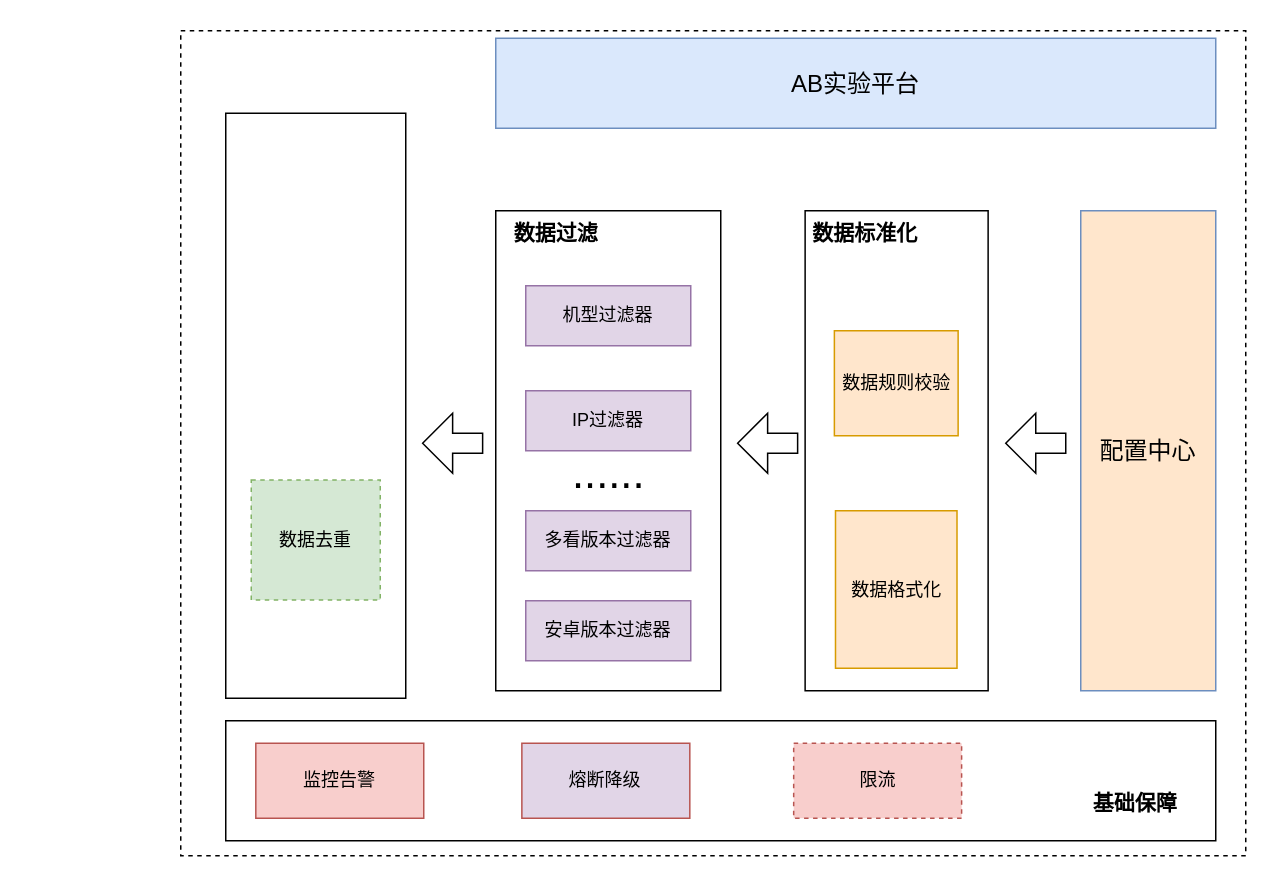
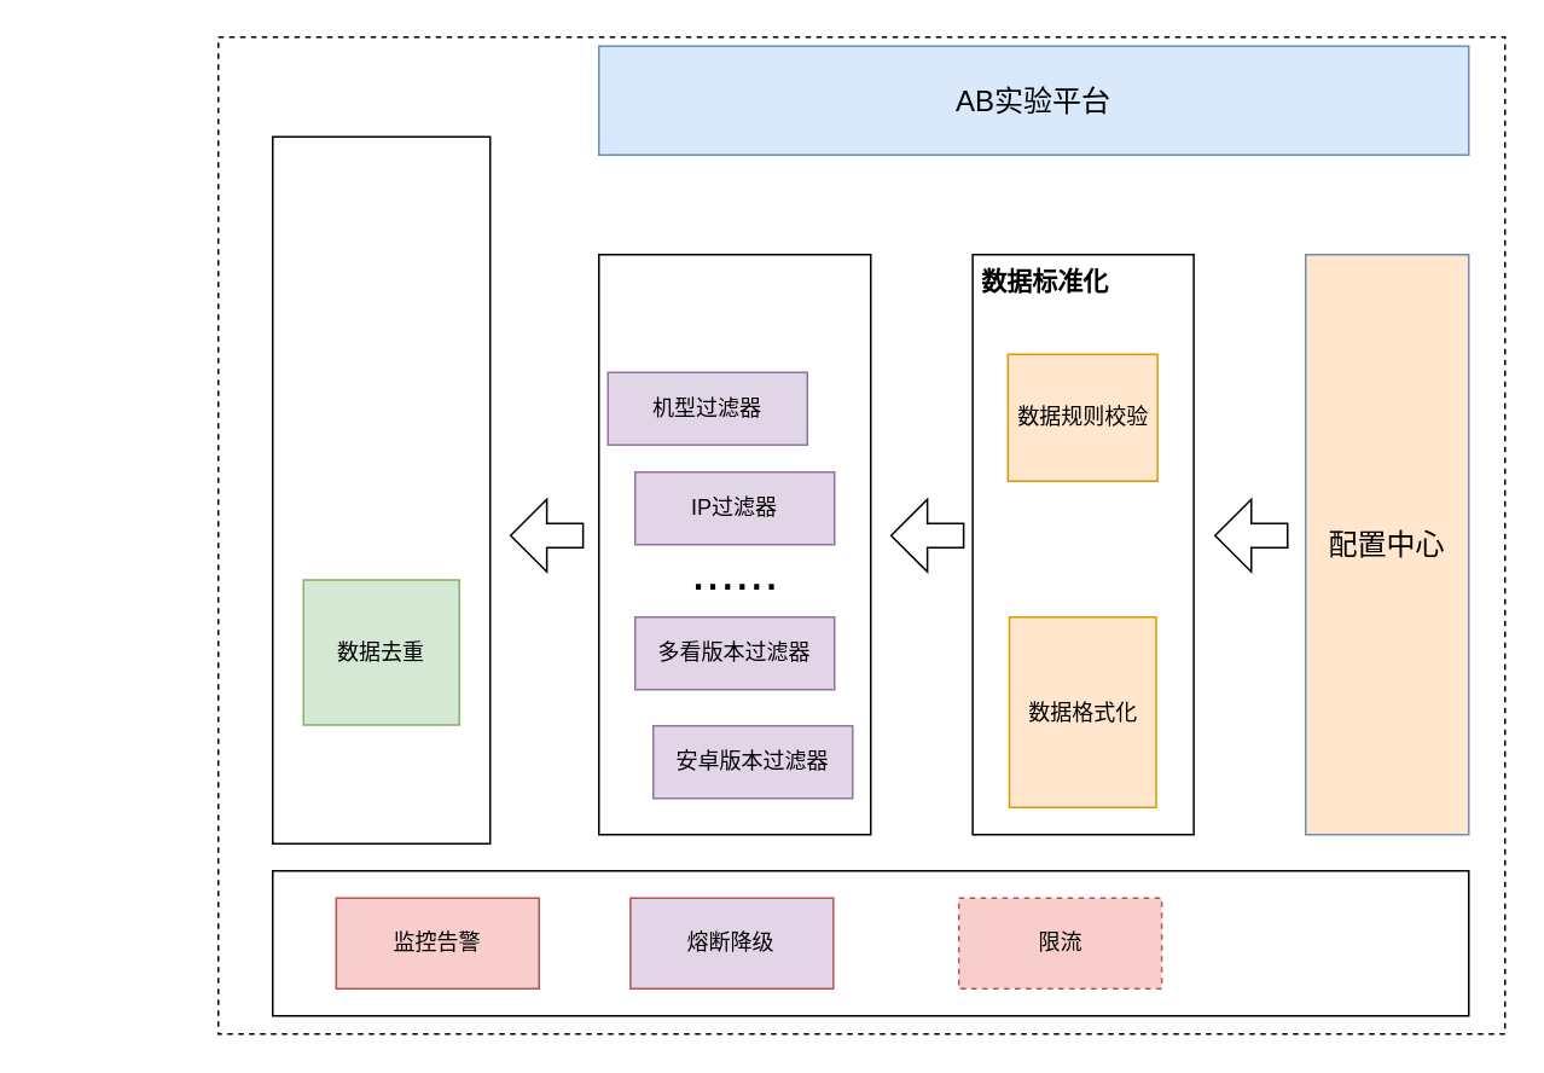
  <mxCell id="0" />
  <mxCell id="1" parent="0" />
  <mxCell id="2" value="" style="rounded=0;whiteSpace=wrap;html=1;dashed=1;" vertex="1" parent="1"><mxGeometry x="120" y="20" width="710" height="550" as="geometry" /></mxCell>
  <mxCell id="3" value="&lt;font style=&quot;font-size: 16px;&quot;&gt;配置中心&lt;/font&gt;" style="rounded=0;whiteSpace=wrap;html=1;fillColor=#ffe6cc;strokeColor=#6c8ebf;" vertex="1" parent="1"><mxGeometry x="720" y="140" width="90" height="320" as="geometry" /></mxCell>
  <mxCell id="4" value="&lt;font style=&quot;font-size: 16px;&quot;&gt;AB实验平台&lt;/font&gt;" style="rounded=0;whiteSpace=wrap;html=1;fillColor=#dae8fc;strokeColor=#6c8ebf;" vertex="1" parent="1"><mxGeometry x="330" y="25" width="480" height="60" as="geometry" /></mxCell>
  <mxCell id="5" value="" style="group" vertex="1" connectable="0" parent="1"><mxGeometry x="20" y="105" width="120" height="390" as="geometry" /></mxCell>
  <mxCell id="6" value="" style="group" vertex="1" connectable="0" parent="5"><mxGeometry x="130" y="-30" width="120" height="390" as="geometry" /></mxCell>
  <mxCell id="7" value="" style="rounded=0;whiteSpace=wrap;html=1;" vertex="1" parent="6"><mxGeometry width="120" height="390" as="geometry" /></mxCell>
- <mxCell id="8" value="数据去重" style="rounded=0;whiteSpace=wrap;html=1;fillColor=#d5e8d4;strokeColor=#82b366;dashed=1;" vertex="1" parent="6"><mxGeometry x="17" y="244.5" width="86" height="80" as="geometry" /></mxCell>
+ <mxCell id="8" value="数据去重" style="rounded=0;whiteSpace=wrap;html=1;fillColor=#d5e8d4;strokeColor=#82b366;" vertex="1" parent="6"><mxGeometry x="17" y="244.5" width="86" height="80" as="geometry" /></mxCell>
  <mxCell id="9" value="" style="group" vertex="1" connectable="0" parent="1"><mxGeometry x="330" y="140" width="150" height="320" as="geometry" /></mxCell>
  <mxCell id="10" value="" style="rounded=0;whiteSpace=wrap;html=1;" vertex="1" parent="9"><mxGeometry width="150" height="320" as="geometry" /></mxCell>
- <mxCell id="11" value="机型过滤器" style="rounded=0;whiteSpace=wrap;html=1;fillColor=#e1d5e7;strokeColor=#9673a6;" vertex="1" parent="9"><mxGeometry x="20" y="50" width="110" height="40" as="geometry" /></mxCell>
+ <mxCell id="11" value="机型过滤器" style="rounded=0;whiteSpace=wrap;html=1;fillColor=#e1d5e7;strokeColor=#9673a6;" vertex="1" parent="9"><mxGeometry x="5" y="65" width="110" height="40" as="geometry" /></mxCell>
  <mxCell id="12" value="IP过滤器" style="rounded=0;whiteSpace=wrap;html=1;fillColor=#e1d5e7;strokeColor=#9673a6;" vertex="1" parent="9"><mxGeometry x="20" y="120" width="110" height="40" as="geometry" /></mxCell>
  <mxCell id="13" value="多看版本过滤器" style="rounded=0;whiteSpace=wrap;html=1;fillColor=#e1d5e7;strokeColor=#9673a6;" vertex="1" parent="9"><mxGeometry x="20" y="200" width="110" height="40" as="geometry" /></mxCell>
- <mxCell id="14" value="安卓版本过滤器" style="rounded=0;whiteSpace=wrap;html=1;fillColor=#e1d5e7;strokeColor=#9673a6;" vertex="1" parent="9"><mxGeometry x="20" y="260" width="110" height="40" as="geometry" /></mxCell>
+ <mxCell id="14" value="安卓版本过滤器" style="rounded=0;whiteSpace=wrap;html=1;fillColor=#e1d5e7;strokeColor=#9673a6;" vertex="1" parent="9"><mxGeometry x="30" y="260" width="110" height="40" as="geometry" /></mxCell>
  <mxCell id="15" value="&lt;font style=&quot;font-size: 29px;&quot;&gt;......&lt;/font&gt;" style="text;html=1;align=center;verticalAlign=middle;resizable=0;points=[];autosize=1;strokeColor=none;fillColor=none;" vertex="1" parent="9"><mxGeometry x="40" y="150" width="70" height="50" as="geometry" /></mxCell>
- <mxCell id="16" value="&lt;font style=&quot;font-size: 14px;&quot;&gt;&lt;b&gt;数据过滤&lt;/b&gt;&lt;/font&gt;" style="text;html=1;align=center;verticalAlign=middle;resizable=0;points=[];autosize=1;strokeColor=none;fillColor=none;" vertex="1" parent="9"><mxGeometry width="80" height="30" as="geometry" /></mxCell>
  <mxCell id="17" value="" style="group" vertex="1" connectable="0" parent="1"><mxGeometry x="531.25" y="140" width="127" height="320" as="geometry" /></mxCell>
  <mxCell id="18" value="" style="rounded=0;whiteSpace=wrap;html=1;" vertex="1" parent="17"><mxGeometry x="5" width="122" height="320" as="geometry" /></mxCell>
  <mxCell id="19" value="数据格式化" style="rounded=0;whiteSpace=wrap;html=1;fillColor=#ffe6cc;strokeColor=#d79b00;" vertex="1" parent="17"><mxGeometry x="25.25" y="200" width="81" height="105" as="geometry" /></mxCell>
- <mxCell id="20" value="数据规则校验" style="rounded=0;whiteSpace=wrap;html=1;fillColor=#ffe6cc;strokeColor=#d79b00;" vertex="1" parent="17"><mxGeometry x="24.5" y="80" width="82.5" height="70" as="geometry" /></mxCell>
+ <mxCell id="20" value="数据规则校验" style="rounded=0;whiteSpace=wrap;html=1;fillColor=#ffe6cc;strokeColor=#d79b00;" vertex="1" parent="17"><mxGeometry x="24.5" y="55" width="82.5" height="70" as="geometry" /></mxCell>
  <mxCell id="21" value="&lt;font style=&quot;font-size: 14px;&quot;&gt;&lt;b&gt;数据标准化&lt;/b&gt;&lt;/font&gt;" style="text;html=1;align=center;verticalAlign=middle;resizable=0;points=[];autosize=1;strokeColor=none;fillColor=none;" vertex="1" parent="17"><mxGeometry width="90" height="30" as="geometry" /></mxCell>
  <mxCell id="22" value="" style="group" vertex="1" connectable="0" parent="1"><mxGeometry x="150" y="480" width="660" height="80" as="geometry" /></mxCell>
  <mxCell id="23" value="" style="rounded=0;whiteSpace=wrap;html=1;" vertex="1" parent="22"><mxGeometry width="660" height="80" as="geometry" /></mxCell>
  <mxCell id="24" value="熔断降级" style="rounded=0;whiteSpace=wrap;html=1;fillColor=#e1d5e7;strokeColor=#b85450;" vertex="1" parent="22"><mxGeometry x="197.411" y="15" width="111.964" height="50" as="geometry" /></mxCell>
- <mxCell id="25" value="监控告警" style="rounded=0;whiteSpace=wrap;html=1;fillColor=#f8cecc;strokeColor=#b85450;" vertex="1" parent="22"><mxGeometry x="20.036" y="15" width="111.964" height="50" as="geometry" /></mxCell>
+ <mxCell id="25" value="监控告警" style="rounded=0;whiteSpace=wrap;html=1;fillColor=#f8cecc;strokeColor=#b85450;" vertex="1" parent="22"><mxGeometry x="35.036" y="15" width="111.964" height="50" as="geometry" /></mxCell>
  <mxCell id="26" value="限流" style="rounded=0;whiteSpace=wrap;html=1;fillColor=#f8cecc;strokeColor=#b85450;dashed=1;" vertex="1" parent="22"><mxGeometry x="378.616" y="15" width="111.964" height="50" as="geometry" /></mxCell>
- <mxCell id="27" value="&lt;font style=&quot;font-size: 14px;&quot;&gt;&lt;b&gt;基础保障&lt;/b&gt;&lt;/font&gt;" style="text;html=1;align=center;verticalAlign=middle;resizable=0;points=[];autosize=1;strokeColor=none;fillColor=none;" vertex="1" parent="22"><mxGeometry x="565.714" y="40" width="80" height="30" as="geometry" /></mxCell>
  <mxCell id="28" value="" style="html=1;shadow=0;dashed=0;align=center;verticalAlign=middle;shape=mxgraph.arrows2.arrow;dy=0.67;dx=20;notch=0;direction=west;" vertex="1" parent="1"><mxGeometry x="670" y="275" width="40" height="40" as="geometry" /></mxCell>
  <mxCell id="29" value="" style="html=1;shadow=0;dashed=0;align=center;verticalAlign=middle;shape=mxgraph.arrows2.arrow;dy=0.67;dx=20;notch=0;direction=west;" vertex="1" parent="1"><mxGeometry x="491.25" y="275" width="40" height="40" as="geometry" /></mxCell>
  <mxCell id="30" value="" style="html=1;shadow=0;dashed=0;align=center;verticalAlign=middle;shape=mxgraph.arrows2.arrow;dy=0.67;dx=20;notch=0;direction=west;" vertex="1" parent="1"><mxGeometry x="281.25" y="275" width="40" height="40" as="geometry" /></mxCell>
